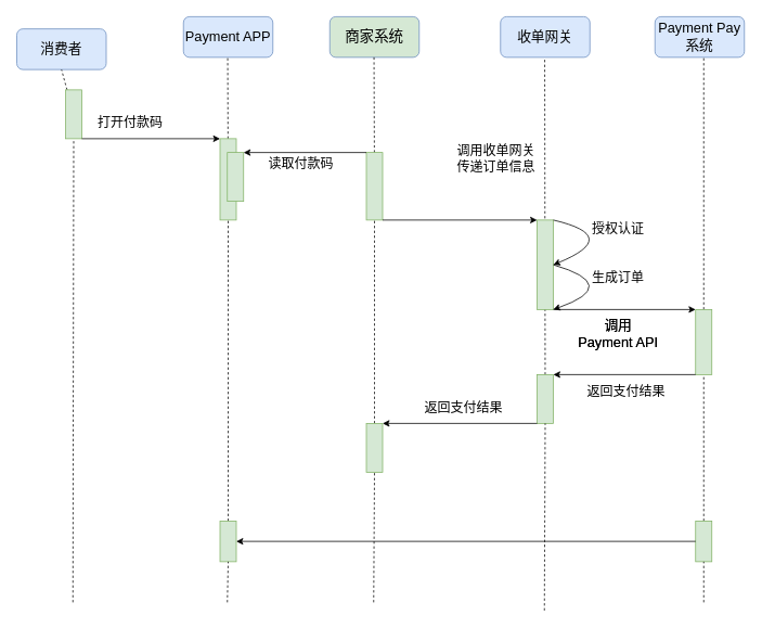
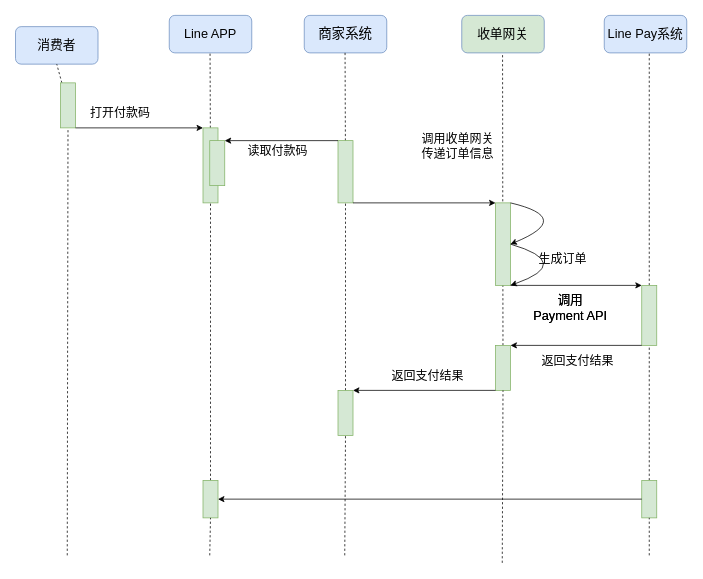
  <mxCell id="0" />
  <mxCell id="1" parent="0" />
  <mxCell id="2" value="&lt;font style=&quot;font-size: 17px&quot;&gt;消费者&lt;br&gt;&lt;/font&gt;" style="rounded=1;whiteSpace=wrap;html=1;strokeColor=#6c8ebf;fillColor=#dae8fc;" vertex="1" parent="1"><mxGeometry x="20" y="35" width="110" height="50" as="geometry" /></mxCell>
- <mxCell id="3" value="&lt;font style=&quot;font-size: 17px&quot;&gt;Payment APP&lt;br&gt;&lt;/font&gt;" style="rounded=1;whiteSpace=wrap;html=1;strokeColor=#6c8ebf;fillColor=#dae8fc;" vertex="1" parent="1"><mxGeometry x="225" y="20" width="110" height="50" as="geometry" /></mxCell>
- <mxCell id="4" value="&lt;font style=&quot;font-size: 18px&quot;&gt;商家&lt;/font&gt;&lt;font style=&quot;font-size: 18px&quot;&gt;系统&lt;/font&gt;" style="rounded=1;whiteSpace=wrap;html=1;strokeColor=#6c8ebf;fillColor=#d5e8d4;" vertex="1" parent="1"><mxGeometry x="405" y="20" width="110" height="50" as="geometry" /></mxCell>
- <mxCell id="5" value="&lt;font style=&quot;font-size: 17px&quot;&gt;收单网关&lt;/font&gt;" style="rounded=1;whiteSpace=wrap;html=1;strokeColor=#6c8ebf;fillColor=#dae8fc;" vertex="1" parent="1"><mxGeometry x="615" y="20" width="110" height="50" as="geometry" /></mxCell>
- <mxCell id="6" value="&lt;font style=&quot;font-size: 17px&quot;&gt;Payment Pay系统&lt;/font&gt;" style="rounded=1;whiteSpace=wrap;html=1;strokeColor=#6c8ebf;fillColor=#dae8fc;" vertex="1" parent="1"><mxGeometry x="805" y="20" width="110" height="50" as="geometry" /></mxCell>
+ <mxCell id="3" value="&lt;font style=&quot;font-size: 17px&quot;&gt;Line APP&lt;br&gt;&lt;/font&gt;" style="rounded=1;whiteSpace=wrap;html=1;strokeColor=#6c8ebf;fillColor=#dae8fc;" vertex="1" parent="1"><mxGeometry x="225" y="20" width="110" height="50" as="geometry" /></mxCell>
+ <mxCell id="4" value="&lt;font style=&quot;font-size: 18px&quot;&gt;商家&lt;/font&gt;&lt;font style=&quot;font-size: 18px&quot;&gt;系统&lt;/font&gt;" style="rounded=1;whiteSpace=wrap;html=1;strokeColor=#6c8ebf;fillColor=#dae8fc;" vertex="1" parent="1"><mxGeometry x="405" y="20" width="110" height="50" as="geometry" /></mxCell>
+ <mxCell id="5" value="&lt;font style=&quot;font-size: 17px&quot;&gt;收单网关&lt;/font&gt;" style="rounded=1;whiteSpace=wrap;html=1;strokeColor=#6c8ebf;fillColor=#d5e8d4;" vertex="1" parent="1"><mxGeometry x="615" y="20" width="110" height="50" as="geometry" /></mxCell>
+ <mxCell id="6" value="&lt;font style=&quot;font-size: 17px&quot;&gt;Line Pay系统&lt;/font&gt;" style="rounded=1;whiteSpace=wrap;html=1;strokeColor=#6c8ebf;fillColor=#dae8fc;" vertex="1" parent="1"><mxGeometry x="805" y="20" width="110" height="50" as="geometry" /></mxCell>
  <mxCell id="7" value="" style="endArrow=none;dashed=1;html=1;entryX=0.5;entryY=1;entryDx=0;entryDy=0;" edge="1" parent="1" source="12" target="2"><mxGeometry width="50" height="50" relative="1" as="geometry"><mxPoint x="90" y="650" as="sourcePoint" /><mxPoint x="125" y="160" as="targetPoint" /></mxGeometry></mxCell>
  <mxCell id="8" value="" style="endArrow=none;dashed=1;html=1;entryX=0.5;entryY=1;entryDx=0;entryDy=0;" edge="1" parent="1" source="14"><mxGeometry width="50" height="50" relative="1" as="geometry"><mxPoint x="279.41" y="650" as="sourcePoint" /><mxPoint x="279.41" y="70" as="targetPoint" /></mxGeometry></mxCell>
  <mxCell id="9" value="" style="endArrow=none;dashed=1;html=1;entryX=0.5;entryY=1;entryDx=0;entryDy=0;" edge="1" parent="1" source="19"><mxGeometry width="50" height="50" relative="1" as="geometry"><mxPoint x="459.41" y="650" as="sourcePoint" /><mxPoint x="459.41" y="70" as="targetPoint" /></mxGeometry></mxCell>
  <mxCell id="10" value="" style="endArrow=none;dashed=1;html=1;entryX=0.5;entryY=1;entryDx=0;entryDy=0;" edge="1" parent="1" source="34"><mxGeometry width="50" height="50" relative="1" as="geometry"><mxPoint x="669.41" y="650" as="sourcePoint" /><mxPoint x="669.41" y="70" as="targetPoint" /></mxGeometry></mxCell>
  <mxCell id="11" value="" style="endArrow=none;dashed=1;html=1;entryX=0.5;entryY=1;entryDx=0;entryDy=0;" edge="1" parent="1" source="30"><mxGeometry width="50" height="50" relative="1" as="geometry"><mxPoint x="865" y="650" as="sourcePoint" /><mxPoint x="865" y="70" as="targetPoint" /></mxGeometry></mxCell>
  <mxCell id="12" value="" style="rounded=0;whiteSpace=wrap;html=1;fillColor=#d5e8d4;strokeColor=#82b366;" vertex="1" parent="1"><mxGeometry x="80" y="110" width="20" height="60" as="geometry" /></mxCell>
  <mxCell id="13" value="" style="endArrow=none;dashed=1;html=1;entryX=0.5;entryY=1;entryDx=0;entryDy=0;" edge="1" parent="1" target="12"><mxGeometry width="50" height="50" relative="1" as="geometry"><mxPoint x="89" y="740" as="sourcePoint" /><mxPoint x="90" y="70" as="targetPoint" /></mxGeometry></mxCell>
  <mxCell id="14" value="" style="rounded=0;whiteSpace=wrap;html=1;fillColor=#d5e8d4;strokeColor=#82b366;" vertex="1" parent="1"><mxGeometry x="270" y="170" width="20" height="100" as="geometry" /></mxCell>
  <mxCell id="15" value="" style="endArrow=none;dashed=1;html=1;entryX=0.5;entryY=1;entryDx=0;entryDy=0;" edge="1" parent="1" source="45" target="14"><mxGeometry width="50" height="50" relative="1" as="geometry"><mxPoint x="279" y="740" as="sourcePoint" /><mxPoint x="279.41" y="70" as="targetPoint" /></mxGeometry></mxCell>
  <mxCell id="16" value="" style="rounded=0;whiteSpace=wrap;html=1;fillColor=#d5e8d4;strokeColor=#82b366;" vertex="1" parent="1"><mxGeometry x="279" y="187" width="20" height="60" as="geometry" /></mxCell>
  <mxCell id="17" value="" style="endArrow=classic;html=1;exitX=1;exitY=1;exitDx=0;exitDy=0;entryX=0;entryY=0;entryDx=0;entryDy=0;" edge="1" parent="1" source="12" target="14"><mxGeometry width="50" height="50" relative="1" as="geometry"><mxPoint x="175" y="200" as="sourcePoint" /><mxPoint x="225" y="150" as="targetPoint" /></mxGeometry></mxCell>
  <mxCell id="18" value="&lt;font style=&quot;font-size: 16px&quot;&gt;打开付款码&lt;/font&gt;" style="text;html=1;strokeColor=none;fillColor=none;align=center;verticalAlign=middle;whiteSpace=wrap;rounded=0;" vertex="1" parent="1"><mxGeometry x="115" y="140" width="90" height="20" as="geometry" /></mxCell>
  <mxCell id="19" value="" style="rounded=0;whiteSpace=wrap;html=1;fillColor=#d5e8d4;strokeColor=#82b366;" vertex="1" parent="1"><mxGeometry x="450" y="187" width="20" height="83" as="geometry" /></mxCell>
  <mxCell id="20" value="" style="endArrow=none;dashed=1;html=1;entryX=0.5;entryY=1;entryDx=0;entryDy=0;" edge="1" parent="1" source="39" target="19"><mxGeometry width="50" height="50" relative="1" as="geometry"><mxPoint x="459.41" y="650" as="sourcePoint" /><mxPoint x="459.41" y="70" as="targetPoint" /></mxGeometry></mxCell>
  <mxCell id="21" value="" style="endArrow=classic;html=1;exitX=0;exitY=0;exitDx=0;exitDy=0;entryX=1;entryY=0;entryDx=0;entryDy=0;" edge="1" parent="1" source="19" target="16"><mxGeometry width="50" height="50" relative="1" as="geometry"><mxPoint x="235" y="350" as="sourcePoint" /><mxPoint x="285" y="300" as="targetPoint" /></mxGeometry></mxCell>
  <mxCell id="22" value="&lt;font style=&quot;font-size: 16px&quot;&gt;读取付款码&lt;/font&gt;" style="text;html=1;strokeColor=none;fillColor=none;align=center;verticalAlign=middle;whiteSpace=wrap;rounded=0;" vertex="1" parent="1"><mxGeometry x="325" y="190" width="90" height="20" as="geometry" /></mxCell>
  <mxCell id="23" value="" style="rounded=0;whiteSpace=wrap;html=1;fillColor=#d5e8d4;strokeColor=#82b366;" vertex="1" parent="1"><mxGeometry x="660" y="270" width="20" height="110" as="geometry" /></mxCell>
  <mxCell id="24" value="" style="endArrow=classic;html=1;exitX=1;exitY=1;exitDx=0;exitDy=0;entryX=0;entryY=0;entryDx=0;entryDy=0;" edge="1" parent="1" source="19" target="23"><mxGeometry width="50" height="50" relative="1" as="geometry"><mxPoint x="515" y="310" as="sourcePoint" /><mxPoint x="565" y="260" as="targetPoint" /></mxGeometry></mxCell>
  <mxCell id="25" value="&lt;div style=&quot;font-size: 16px&quot;&gt;&lt;font style=&quot;font-size: 16px&quot;&gt;调用收单网关&lt;/font&gt;&lt;/div&gt;&lt;div style=&quot;font-size: 16px&quot;&gt;&lt;font style=&quot;font-size: 16px&quot;&gt;传递订单信息&lt;br&gt;&lt;/font&gt;&lt;/div&gt;" style="text;html=1;strokeColor=none;fillColor=none;align=center;verticalAlign=middle;whiteSpace=wrap;rounded=0;" vertex="1" parent="1"><mxGeometry x="540" y="185" width="140" height="20" as="geometry" /></mxCell>
  <mxCell id="26" value="" style="curved=1;endArrow=classic;html=1;exitX=1;exitY=0;exitDx=0;exitDy=0;entryX=1;entryY=0.5;entryDx=0;entryDy=0;" edge="1" parent="1" source="23" target="23"><mxGeometry width="50" height="50" relative="1" as="geometry"><mxPoint x="725" y="300" as="sourcePoint" /><mxPoint x="775" y="250" as="targetPoint" /><Array as="points"><mxPoint x="765" y="290" /></Array></mxGeometry></mxCell>
- <mxCell id="27" value="&lt;font style=&quot;font-size: 16px&quot;&gt;授权认证&lt;/font&gt;" style="text;html=1;strokeColor=none;fillColor=none;align=center;verticalAlign=middle;whiteSpace=wrap;rounded=0;" vertex="1" parent="1"><mxGeometry x="715" y="270" width="90" height="20" as="geometry" /></mxCell>
  <mxCell id="28" value="" style="curved=1;endArrow=classic;html=1;exitX=1;exitY=0.5;exitDx=0;exitDy=0;entryX=1;entryY=1;entryDx=0;entryDy=0;" edge="1" parent="1" source="23" target="23"><mxGeometry width="50" height="50" relative="1" as="geometry"><mxPoint x="680" y="270" as="sourcePoint" /><mxPoint x="680" y="325" as="targetPoint" /><Array as="points"><mxPoint x="765" y="350" /></Array></mxGeometry></mxCell>
- <mxCell id="29" value="&lt;font style=&quot;font-size: 16px&quot;&gt;生成订单&lt;/font&gt;" style="text;html=1;strokeColor=none;fillColor=none;align=center;verticalAlign=middle;whiteSpace=wrap;rounded=0;" vertex="1" parent="1"><mxGeometry x="715" y="330" width="90" height="20" as="geometry" /></mxCell>
+ <mxCell id="29" value="&lt;font style=&quot;font-size: 16px&quot;&gt;生成订单&lt;/font&gt;" style="text;html=1;strokeColor=none;fillColor=none;align=center;verticalAlign=middle;whiteSpace=wrap;rounded=0;" vertex="1" parent="1"><mxGeometry x="705" y="335" width="90" height="20" as="geometry" /></mxCell>
  <mxCell id="30" value="" style="rounded=0;whiteSpace=wrap;html=1;fillColor=#d5e8d4;strokeColor=#82b366;" vertex="1" parent="1"><mxGeometry x="855" y="380" width="20" height="80" as="geometry" /></mxCell>
  <mxCell id="31" value="" style="endArrow=none;dashed=1;html=1;entryX=0.5;entryY=1;entryDx=0;entryDy=0;" edge="1" parent="1" source="43" target="30"><mxGeometry width="50" height="50" relative="1" as="geometry"><mxPoint x="865" y="740" as="sourcePoint" /><mxPoint x="865" y="70" as="targetPoint" /></mxGeometry></mxCell>
  <mxCell id="32" value="" style="endArrow=classic;html=1;exitX=1;exitY=1;exitDx=0;exitDy=0;entryX=0;entryY=0;entryDx=0;entryDy=0;" edge="1" parent="1" source="23" target="30"><mxGeometry width="50" height="50" relative="1" as="geometry"><mxPoint x="605" y="500" as="sourcePoint" /><mxPoint x="655" y="450" as="targetPoint" /></mxGeometry></mxCell>
  <mxCell id="33" value="&lt;div&gt;&lt;font style=&quot;font-size: 17px&quot;&gt;调用&lt;/font&gt;&lt;/div&gt;&lt;div&gt;&lt;font style=&quot;font-size: 17px&quot;&gt;Payment API&lt;/font&gt;&lt;/div&gt;" style="text;html=1;strokeColor=none;fillColor=none;align=center;verticalAlign=middle;whiteSpace=wrap;rounded=0;" vertex="1" parent="1"><mxGeometry x="695" y="400" width="130" height="20" as="geometry" /></mxCell>
  <mxCell id="34" value="" style="rounded=0;whiteSpace=wrap;html=1;fillColor=#d5e8d4;strokeColor=#82b366;" vertex="1" parent="1"><mxGeometry x="660" y="460" width="20" height="60" as="geometry" /></mxCell>
  <mxCell id="35" value="" style="endArrow=none;dashed=1;html=1;entryX=0.5;entryY=1;entryDx=0;entryDy=0;" edge="1" parent="1" target="34"><mxGeometry width="50" height="50" relative="1" as="geometry"><mxPoint x="669" y="750" as="sourcePoint" /><mxPoint x="669.41" y="70" as="targetPoint" /></mxGeometry></mxCell>
  <mxCell id="36" value="" style="endArrow=classic;html=1;exitX=0;exitY=1;exitDx=0;exitDy=0;entryX=1;entryY=0;entryDx=0;entryDy=0;" edge="1" parent="1" source="30" target="34"><mxGeometry width="50" height="50" relative="1" as="geometry"><mxPoint x="585" y="540" as="sourcePoint" /><mxPoint x="635" y="490" as="targetPoint" /></mxGeometry></mxCell>
  <mxCell id="37" value="&lt;div&gt;&lt;font style=&quot;font-size: 17px&quot;&gt;调用&lt;/font&gt;&lt;/div&gt;&lt;div&gt;&lt;font style=&quot;font-size: 17px&quot;&gt;Payment API&lt;/font&gt;&lt;/div&gt;" style="text;html=1;strokeColor=none;fillColor=none;align=center;verticalAlign=middle;whiteSpace=wrap;rounded=0;" vertex="1" parent="1"><mxGeometry x="695" y="400" width="130" height="20" as="geometry" /></mxCell>
  <mxCell id="38" value="&lt;font style=&quot;font-size: 16px&quot;&gt;返回支付结果&lt;br&gt;&lt;/font&gt;" style="text;html=1;strokeColor=none;fillColor=none;align=center;verticalAlign=middle;whiteSpace=wrap;rounded=0;" vertex="1" parent="1"><mxGeometry x="705" y="470" width="130" height="20" as="geometry" /></mxCell>
  <mxCell id="39" value="" style="rounded=0;whiteSpace=wrap;html=1;fillColor=#d5e8d4;strokeColor=#82b366;" vertex="1" parent="1"><mxGeometry x="450" y="520" width="20" height="60" as="geometry" /></mxCell>
  <mxCell id="40" value="" style="endArrow=none;dashed=1;html=1;entryX=0.5;entryY=1;entryDx=0;entryDy=0;" edge="1" parent="1" target="39"><mxGeometry width="50" height="50" relative="1" as="geometry"><mxPoint x="459" y="740" as="sourcePoint" /><mxPoint x="460" y="270" as="targetPoint" /></mxGeometry></mxCell>
  <mxCell id="41" value="" style="endArrow=classic;html=1;exitX=0;exitY=1;exitDx=0;exitDy=0;entryX=1;entryY=0;entryDx=0;entryDy=0;" edge="1" parent="1" source="34" target="39"><mxGeometry width="50" height="50" relative="1" as="geometry"><mxPoint x="455" y="460" as="sourcePoint" /><mxPoint x="505" y="410" as="targetPoint" /></mxGeometry></mxCell>
  <mxCell id="42" value="&lt;font style=&quot;font-size: 16px&quot;&gt;返回支付结果&lt;br&gt;&lt;/font&gt;" style="text;html=1;strokeColor=none;fillColor=none;align=center;verticalAlign=middle;whiteSpace=wrap;rounded=0;" vertex="1" parent="1"><mxGeometry x="505" y="490" width="130" height="20" as="geometry" /></mxCell>
  <mxCell id="43" value="" style="rounded=0;whiteSpace=wrap;html=1;fillColor=#d5e8d4;strokeColor=#82b366;" vertex="1" parent="1"><mxGeometry x="855" y="640" width="20" height="50" as="geometry" /></mxCell>
  <mxCell id="44" value="" style="endArrow=none;dashed=1;html=1;entryX=0.5;entryY=1;entryDx=0;entryDy=0;" edge="1" parent="1" target="43"><mxGeometry width="50" height="50" relative="1" as="geometry"><mxPoint x="865" y="740" as="sourcePoint" /><mxPoint x="865" y="460" as="targetPoint" /></mxGeometry></mxCell>
  <mxCell id="45" value="" style="rounded=0;whiteSpace=wrap;html=1;fillColor=#d5e8d4;strokeColor=#82b366;" vertex="1" parent="1"><mxGeometry x="270" y="640" width="20" height="50" as="geometry" /></mxCell>
  <mxCell id="46" value="" style="endArrow=none;dashed=1;html=1;entryX=0.5;entryY=1;entryDx=0;entryDy=0;" edge="1" parent="1" target="45"><mxGeometry width="50" height="50" relative="1" as="geometry"><mxPoint x="279" y="740" as="sourcePoint" /><mxPoint x="280" y="270" as="targetPoint" /></mxGeometry></mxCell>
  <mxCell id="47" value="" style="endArrow=classic;html=1;exitX=0;exitY=0.5;exitDx=0;exitDy=0;entryX=1;entryY=0.5;entryDx=0;entryDy=0;" edge="1" parent="1" source="43" target="45"><mxGeometry width="50" height="50" relative="1" as="geometry"><mxPoint x="605" y="710" as="sourcePoint" /><mxPoint x="655" y="660" as="targetPoint" /></mxGeometry></mxCell>
